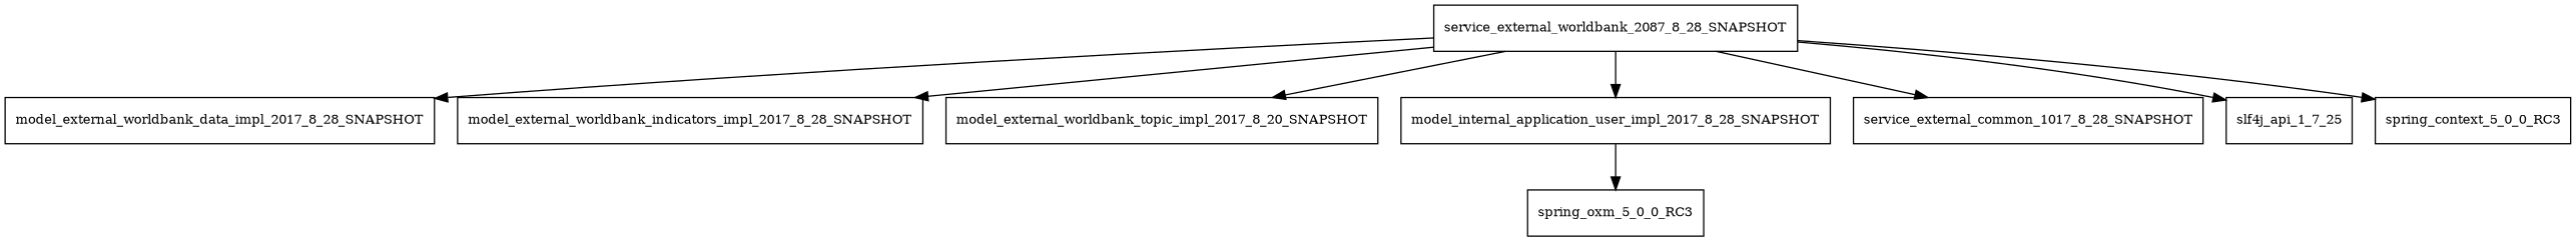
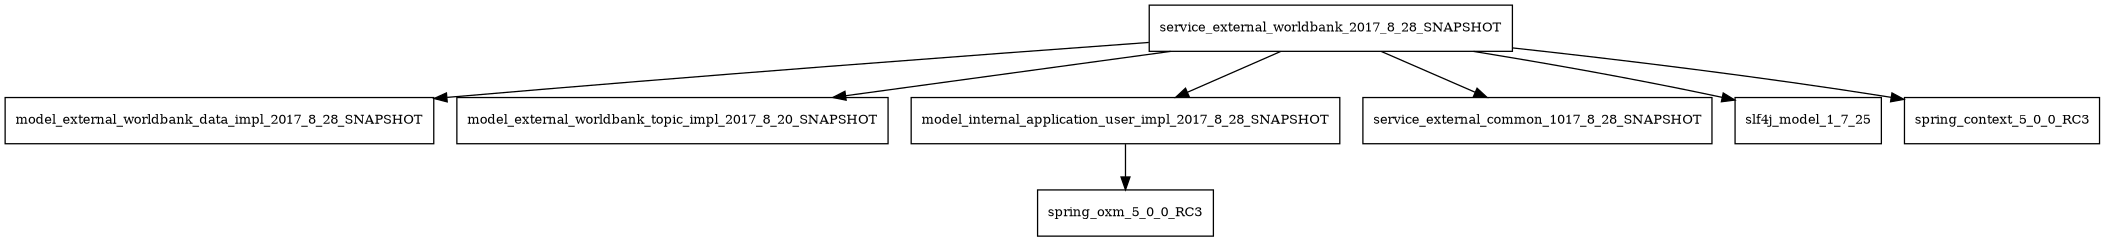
  digraph {
    node [fontsize=10.0 shape=box]
-   service_external_worldbank_2017_8_28_SNAPSHOT [label=service_external_worldbank_2087_8_28_SNAPSHOT]
+   service_external_worldbank_2017_8_28_SNAPSHOT
    model_external_worldbank_data_impl_2017_8_28_SNAPSHOT
-   model_external_worldbank_indicators_impl_2017_8_28_SNAPSHOT
    n4 [label=model_external_worldbank_topic_impl_2017_8_20_SNAPSHOT]
    model_internal_application_user_impl_2017_8_28_SNAPSHOT
    n6 [label=service_external_common_1017_8_28_SNAPSHOT]
-   slf4j_api_1_7_25
+   slf4j_api_1_7_25 [label=slf4j_model_1_7_25]
    spring_context_5_0_0_RC3
    spring_oxm_5_0_0_RC3
    service_external_worldbank_2017_8_28_SNAPSHOT -> model_external_worldbank_data_impl_2017_8_28_SNAPSHOT
-   service_external_worldbank_2017_8_28_SNAPSHOT -> model_external_worldbank_indicators_impl_2017_8_28_SNAPSHOT
    service_external_worldbank_2017_8_28_SNAPSHOT -> n4
    service_external_worldbank_2017_8_28_SNAPSHOT -> model_internal_application_user_impl_2017_8_28_SNAPSHOT
    service_external_worldbank_2017_8_28_SNAPSHOT -> n6
    service_external_worldbank_2017_8_28_SNAPSHOT -> slf4j_api_1_7_25
    service_external_worldbank_2017_8_28_SNAPSHOT -> spring_context_5_0_0_RC3
    model_internal_application_user_impl_2017_8_28_SNAPSHOT -> spring_oxm_5_0_0_RC3
  }
